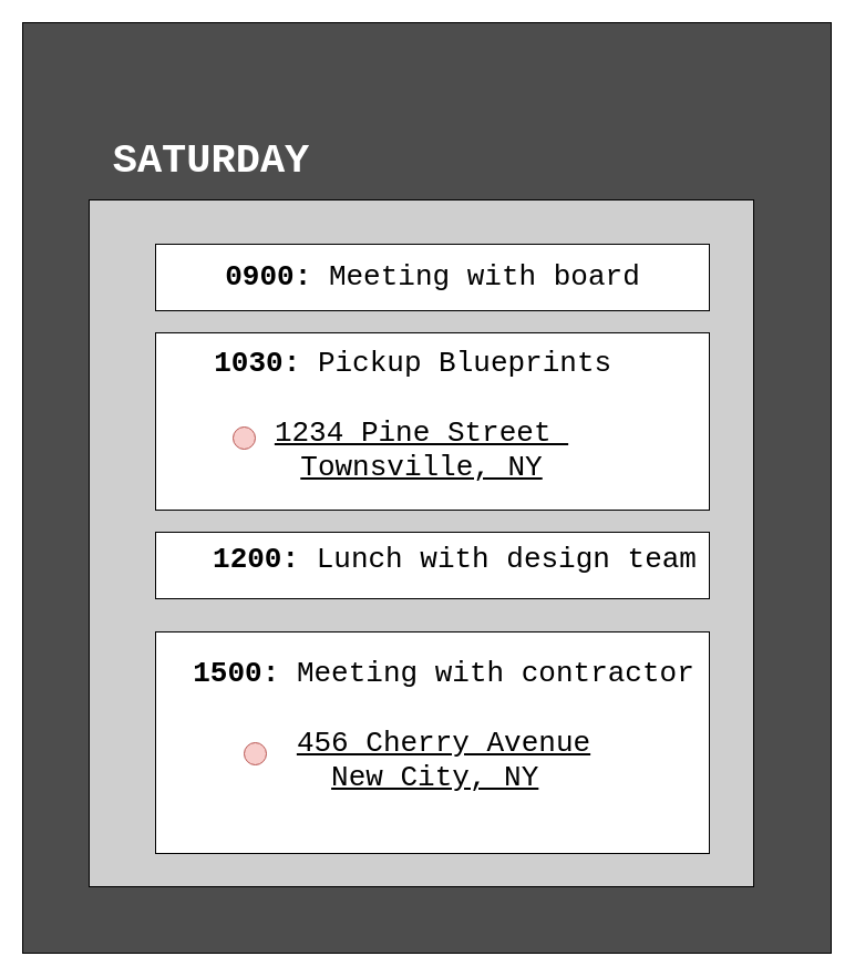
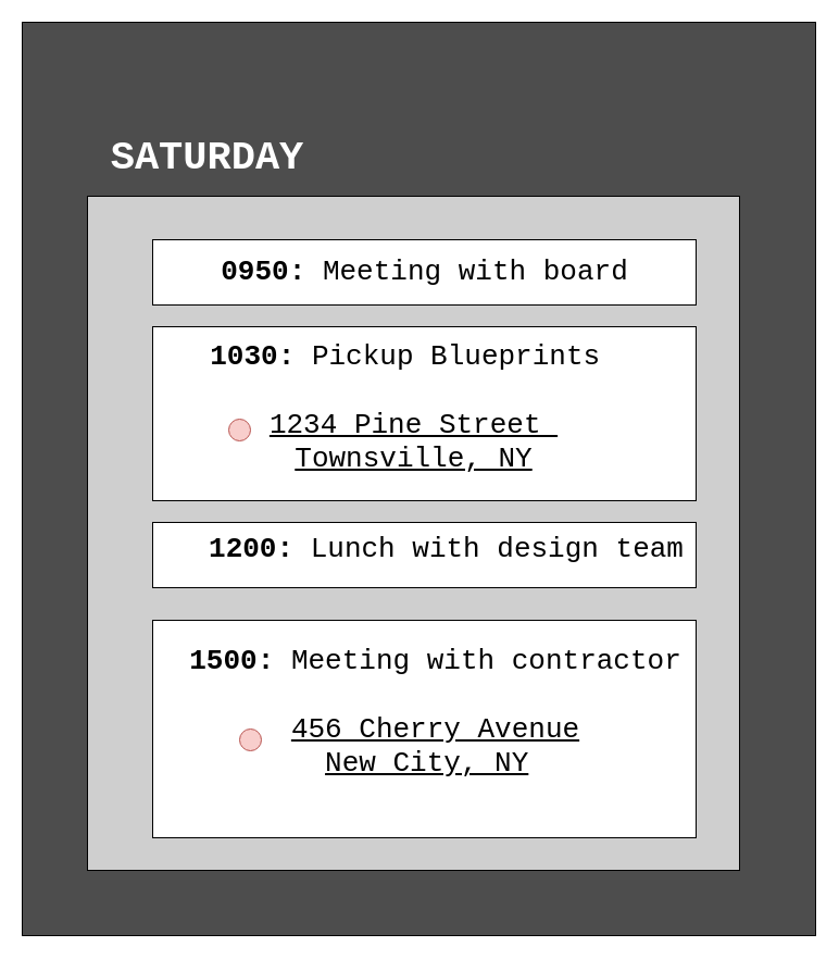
  <mxCell id="0" />
  <mxCell id="1" parent="0" />
  <mxCell id="2" value="" style="rounded=0;whiteSpace=wrap;html=1;fillColor=#4d4d4d;" parent="1" vertex="1"><mxGeometry x="20" y="20" width="730" height="840" as="geometry" /></mxCell>
  <mxCell id="3" value="" style="rounded=0;whiteSpace=wrap;html=1;fillColor=#CFCFCF;" parent="1" vertex="1"><mxGeometry x="80" y="180" width="600" height="620" as="geometry" /></mxCell>
  <mxCell id="4" value="&lt;font face=&quot;Courier New&quot; style=&quot;font-size: 37px&quot; color=&quot;#ffffff&quot;&gt;&lt;b&gt;SATURDAY&lt;/b&gt;&lt;/font&gt;" style="text;html=1;resizable=0;autosize=1;align=center;verticalAlign=middle;points=[];rounded=0;" parent="1" vertex="1"><mxGeometry x="95" y="130" width="190" height="30" as="geometry" /></mxCell>
  <mxCell id="5" value="" style="rounded=0;whiteSpace=wrap;html=1;" parent="1" vertex="1"><mxGeometry x="140" y="220" width="500" height="60" as="geometry" /></mxCell>
  <mxCell id="6" value="" style="rounded=0;whiteSpace=wrap;html=1;" parent="1" vertex="1"><mxGeometry x="140" y="570" width="500" height="200" as="geometry" /></mxCell>
  <mxCell id="7" value="" style="rounded=0;whiteSpace=wrap;html=1;" parent="1" vertex="1"><mxGeometry x="140" y="480" width="500" height="60" as="geometry" /></mxCell>
  <mxCell id="8" value="" style="rounded=0;whiteSpace=wrap;html=1;" parent="1" vertex="1"><mxGeometry x="140" y="300" width="500" height="160" as="geometry" /></mxCell>
- <mxCell id="9" value="&lt;font face=&quot;Courier New&quot; style=&quot;font-size: 26px&quot;&gt;&lt;b&gt;0900:&lt;/b&gt; Meeting with board&lt;/font&gt;" style="text;html=1;resizable=0;autosize=1;align=center;verticalAlign=middle;points=[];fillColor=none;strokeColor=none;rounded=0;" parent="1" vertex="1"><mxGeometry x="195" y="240" width="390" height="20" as="geometry" /></mxCell>
+ <mxCell id="9" value="&lt;font face=&quot;Courier New&quot; style=&quot;font-size: 26px&quot;&gt;&lt;b&gt;0950:&lt;/b&gt; Meeting with board&lt;/font&gt;" style="text;html=1;resizable=0;autosize=1;align=center;verticalAlign=middle;points=[];fillColor=none;strokeColor=none;rounded=0;" parent="1" vertex="1"><mxGeometry x="195" y="240" width="390" height="20" as="geometry" /></mxCell>
  <mxCell id="10" value="&lt;font face=&quot;Courier New&quot; style=&quot;font-size: 26px&quot;&gt;&lt;b&gt;1030:&lt;/b&gt; Pickup Blueprints&amp;nbsp;&lt;br&gt;&lt;br&gt;&lt;u&gt;1234 Pine Street&amp;nbsp;&lt;br&gt;Townsville, NY&lt;/u&gt;&lt;br&gt;&lt;/font&gt;" style="text;html=1;resizable=0;autosize=1;align=center;verticalAlign=middle;points=[];fillColor=none;strokeColor=none;rounded=0;" parent="1" vertex="1"><mxGeometry x="185" y="340" width="390" height="70" as="geometry" /></mxCell>
  <mxCell id="11" value="&lt;font face=&quot;Courier New&quot; style=&quot;font-size: 26px&quot;&gt;&lt;b&gt;1200:&lt;/b&gt; Lunch with design team&lt;/font&gt;" style="text;html=1;resizable=0;autosize=1;align=center;verticalAlign=middle;points=[];fillColor=none;strokeColor=none;rounded=0;" parent="1" vertex="1"><mxGeometry x="185" y="495" width="450" height="20" as="geometry" /></mxCell>
  <mxCell id="12" value="&lt;font face=&quot;Courier New&quot; style=&quot;font-size: 26px&quot;&gt;&lt;b&gt;1500:&lt;/b&gt; Meeting with contractor&lt;br&gt;&lt;br&gt;&lt;u&gt;456 Cherry Avenue&lt;br&gt;New City, NY&lt;/u&gt;&amp;nbsp;&lt;/font&gt;" style="text;html=1;resizable=0;autosize=1;align=center;verticalAlign=middle;points=[];fillColor=none;strokeColor=none;rounded=0;" parent="1" vertex="1"><mxGeometry x="165" y="620" width="470" height="70" as="geometry" /></mxCell>
  <mxCell id="13" value="" style="ellipse;whiteSpace=wrap;html=1;aspect=fixed;fillColor=#f8cecc;strokeColor=#b85450;" parent="1" vertex="1"><mxGeometry x="210" y="385" width="20" height="20" as="geometry" /></mxCell>
  <mxCell id="14" value="" style="ellipse;whiteSpace=wrap;html=1;aspect=fixed;fillColor=#f8cecc;strokeColor=#b85450;" parent="1" vertex="1"><mxGeometry x="220" y="670" width="20" height="20" as="geometry" /></mxCell>
